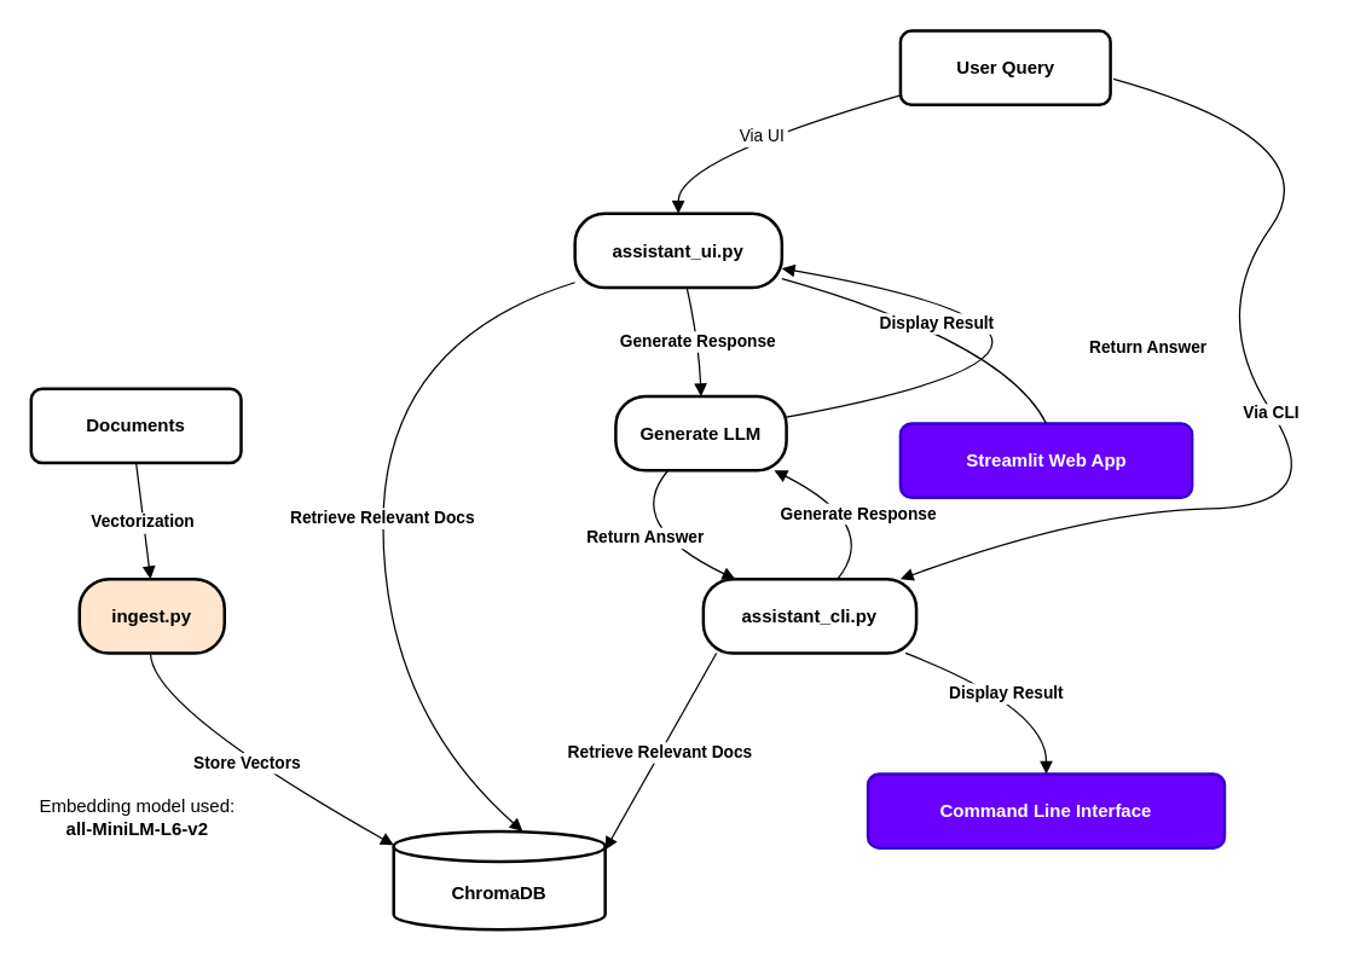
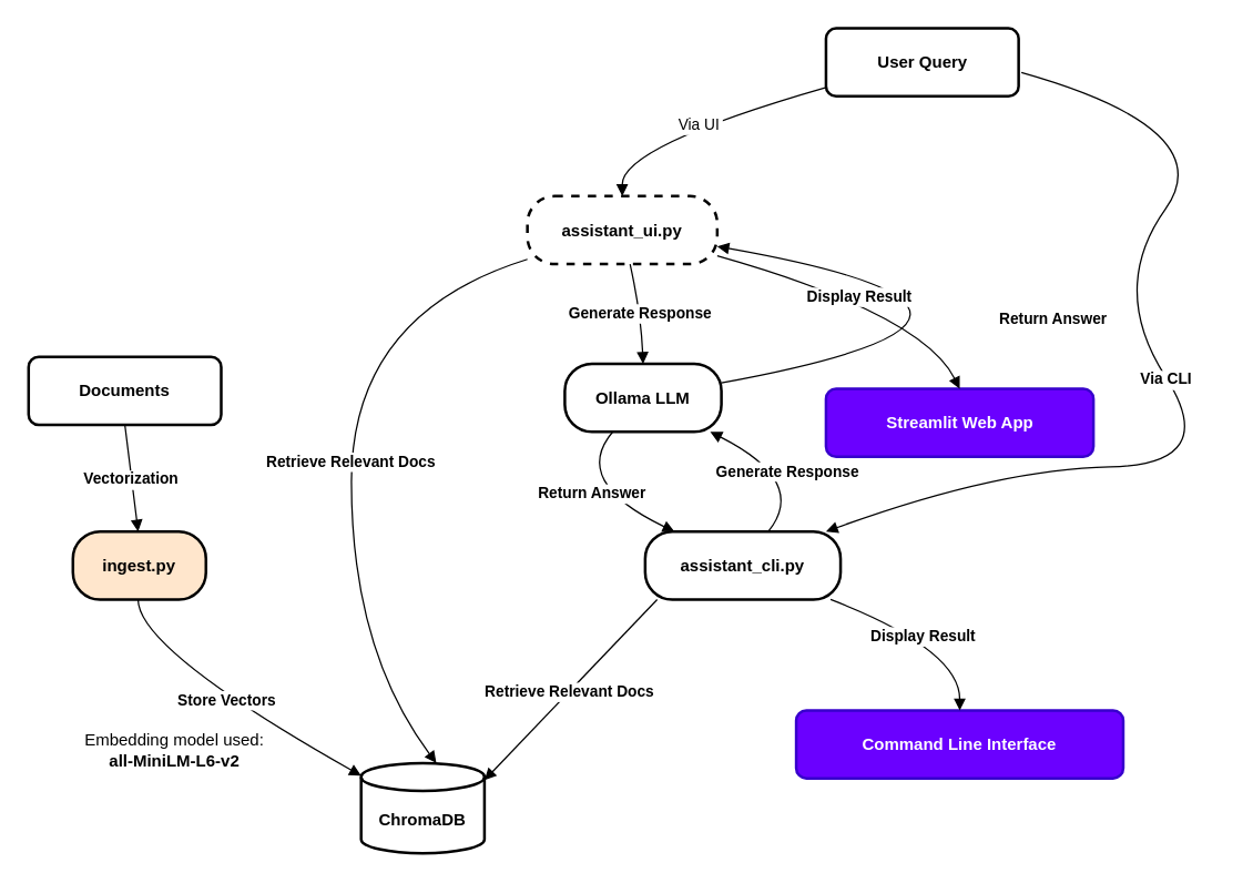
  <mxCell id="0" />
  <mxCell id="1" parent="0" />
  <mxCell id="2" value="Documents" style="whiteSpace=wrap;strokeWidth=2;rounded=1;fontStyle=1" parent="1" vertex="1"><mxGeometry x="20" y="257" width="139" height="49" as="geometry" /></mxCell>
  <mxCell id="3" value="ingest.py" style="rounded=1;arcSize=40;strokeWidth=2;fontStyle=1;fillColor=#ffe6cc;" parent="1" vertex="1"><mxGeometry x="52" y="383" width="96" height="49" as="geometry" /></mxCell>
- <mxCell id="4" value="ChromaDB" style="shape=cylinder3;boundedLbl=1;backgroundOutline=1;size=10;strokeWidth=2;whiteSpace=wrap;fontStyle=1" parent="1" vertex="1"><mxGeometry x="260" y="550" width="140" height="65" as="geometry" /></mxCell>
+ <mxCell id="4" value="ChromaDB" style="shape=cylinder3;boundedLbl=1;backgroundOutline=1;size=10;strokeWidth=2;whiteSpace=wrap;fontStyle=1" parent="1" vertex="1"><mxGeometry x="260" y="550" width="89" height="65" as="geometry" /></mxCell>
  <mxCell id="5" value="User Query" style="whiteSpace=wrap;strokeWidth=2;rounded=1;fontStyle=1" parent="1" vertex="1"><mxGeometry x="595.5" y="20" width="139" height="49" as="geometry" /></mxCell>
- <mxCell id="6" value="assistant_ui.py" style="rounded=1;arcSize=40;strokeWidth=2;fontStyle=1" parent="1" vertex="1"><mxGeometry x="380" y="141" width="137" height="49" as="geometry" /></mxCell>
+ <mxCell id="6" value="assistant_ui.py" style="rounded=1;arcSize=40;strokeWidth=2;fontStyle=1;dashed=1;" parent="1" vertex="1"><mxGeometry x="380" y="141" width="137" height="49" as="geometry" /></mxCell>
  <mxCell id="7" value="assistant_cli.py" style="rounded=1;arcSize=40;strokeWidth=2;fontStyle=1" parent="1" vertex="1"><mxGeometry x="465" y="383" width="141" height="49" as="geometry" /></mxCell>
- <mxCell id="8" value="Generate LLM" style="rounded=1;arcSize=40;strokeWidth=2;fontStyle=1" parent="1" vertex="1"><mxGeometry x="407" y="262" width="113" height="49" as="geometry" /></mxCell>
+ <mxCell id="8" value="Ollama LLM" style="rounded=1;arcSize=40;strokeWidth=2;fontStyle=1" parent="1" vertex="1"><mxGeometry x="407" y="262" width="113" height="49" as="geometry" /></mxCell>
  <mxCell id="9" value="Streamlit Web App" style="whiteSpace=wrap;strokeWidth=2;fillColor=#6a00ff;fontColor=#ffffff;strokeColor=#3700CC;rounded=1;fontStyle=1" parent="1" vertex="1"><mxGeometry x="595.5" y="280" width="193" height="49" as="geometry" /></mxCell>
  <mxCell id="10" value="Command Line Interface" style="whiteSpace=wrap;strokeWidth=2;fillColor=#6a00ff;fontColor=#ffffff;strokeColor=#3700CC;rounded=1;fontStyle=1" parent="1" vertex="1"><mxGeometry x="574" y="512" width="236" height="49" as="geometry" /></mxCell>
  <mxCell id="11" value="Vectorization" style="curved=1;startArrow=none;endArrow=block;exitX=0.5;exitY=0.99;entryX=0.49;entryY=0;rounded=0;fontStyle=1" parent="1" source="2" target="3" edge="1"><mxGeometry relative="1" as="geometry"><Array as="points" /></mxGeometry></mxCell>
  <mxCell id="12" value="Store Vectors" style="curved=1;startArrow=none;endArrow=block;exitX=0.49;exitY=0.99;entryX=0;entryY=0.14;rounded=0;fontStyle=1" parent="1" source="3" target="4" edge="1"><mxGeometry relative="1" as="geometry"><Array as="points"><mxPoint x="99" y="468" /></Array></mxGeometry></mxCell>
  <mxCell id="13" value="Via UI" style="curved=1;startArrow=none;endArrow=block;exitX=0;exitY=0.87;entryX=0.5;entryY=0;rounded=0;" parent="1" source="5" target="6" edge="1"><mxGeometry relative="1" as="geometry"><Array as="points"><mxPoint x="448" y="105" /></Array></mxGeometry></mxCell>
  <mxCell id="14" value="Via CLI" style="curved=1;startArrow=none;endArrow=block;exitX=1;exitY=0.9;entryX=1;entryY=0.25;rounded=0;fontStyle=1" parent="1" edge="1"><mxGeometry relative="1" as="geometry"><Array as="points"><mxPoint x="881.5" y="92.75" /><mxPoint x="799.5" y="207.75" /><mxPoint x="881.5" y="334.75" /><mxPoint x="719.5" y="337.75" /></Array><mxPoint x="736.5" y="51.85" as="sourcePoint" /><mxPoint x="595.5" y="383" as="targetPoint" /></mxGeometry></mxCell>
  <mxCell id="15" value="Retrieve Relevant Docs" style="curved=1;startArrow=none;endArrow=block;exitX=0;exitY=0.93;entryX=0.61;entryY=0;rounded=0;fontStyle=1" parent="1" source="6" target="4" edge="1"><mxGeometry relative="1" as="geometry"><Array as="points"><mxPoint x="253" y="226" /><mxPoint x="253" y="468" /></Array></mxGeometry></mxCell>
  <mxCell id="16" value="Retrieve Relevant Docs" style="curved=1;startArrow=none;endArrow=block;exitX=0.07;exitY=0.99;entryX=1;entryY=0.19;rounded=0;fontStyle=1" parent="1" source="7" target="4" edge="1"><mxGeometry x="0.004" relative="1" as="geometry"><Array as="points" /><mxPoint as="offset" /></mxGeometry></mxCell>
  <mxCell id="17" value="Generate Response" style="curved=1;startArrow=none;endArrow=block;exitX=0.54;exitY=0.99;entryX=0.5;entryY=0;rounded=0;fontStyle=1" parent="1" source="6" target="8" edge="1"><mxGeometry relative="1" as="geometry"><Array as="points"><mxPoint x="462" y="226" /></Array></mxGeometry></mxCell>
  <mxCell id="18" value="Generate Response" style="curved=1;startArrow=none;endArrow=block;exitX=0.63;exitY=0;entryX=0.92;entryY=0.99;rounded=0;fontStyle=1" parent="1" source="7" target="8" edge="1"><mxGeometry relative="1" as="geometry"><Array as="points"><mxPoint x="583" y="347" /></Array></mxGeometry></mxCell>
  <mxCell id="19" value="Return Answer" style="curved=1;startArrow=none;endArrow=block;exitX=1;exitY=0.28;entryX=1;entryY=0.74;rounded=0;fontStyle=1" parent="1" source="8" target="6" edge="1"><mxGeometry x="-0.115" y="1" relative="1" as="geometry"><Array as="points"><mxPoint x="790" y="226" /></Array><mxPoint y="-1" as="offset" /></mxGeometry></mxCell>
  <mxCell id="20" value="Return Answer" style="curved=1;startArrow=none;endArrow=block;exitX=0.31;exitY=0.99;entryX=0.15;entryY=0;rounded=0;fontStyle=1" parent="1" source="8" target="7" edge="1"><mxGeometry relative="1" as="geometry"><Array as="points"><mxPoint x="411" y="347" /></Array></mxGeometry></mxCell>
- <mxCell id="21" value="Display Result" style="curved=1;startArrow=none;endArrow=none;exitX=1;exitY=0.88;entryX=0.5;entryY=0;rounded=0;fontStyle=1;" parent="1" source="6" target="9" edge="1"><mxGeometry relative="1" as="geometry"><Array as="points"><mxPoint x="665" y="226" /></Array></mxGeometry></mxCell>
+ <mxCell id="21" value="Display Result" style="curved=1;startArrow=none;endArrow=block;exitX=1;exitY=0.88;entryX=0.5;entryY=0;rounded=0;fontStyle=1" parent="1" source="6" target="9" edge="1"><mxGeometry relative="1" as="geometry"><Array as="points"><mxPoint x="665" y="226" /></Array></mxGeometry></mxCell>
  <mxCell id="22" value="Display Result" style="curved=1;startArrow=none;endArrow=block;exitX=0.94;exitY=0.99;entryX=0.5;entryY=0;rounded=0;fontStyle=1" parent="1" source="7" target="10" edge="1"><mxGeometry relative="1" as="geometry"><Array as="points"><mxPoint x="692" y="468" /></Array></mxGeometry></mxCell>
- <mxCell id="23" value="&lt;div&gt;Embedding model used:&lt;/div&gt;&lt;b&gt;a&lt;span style=&quot;background-color: initial;&quot;&gt;ll-MiniLM-L6-v2&lt;/span&gt;&lt;/b&gt;" style="text;html=1;align=center;verticalAlign=middle;resizable=0;points=[];autosize=1;strokeColor=none;fillColor=none;" parent="1" vertex="1"><mxGeometry x="15" y="521" width="150" height="40" as="geometry" /></mxCell>
+ <mxCell id="23" value="&lt;div&gt;Embedding model used:&lt;/div&gt;&lt;b&gt;a&lt;span style=&quot;background-color: initial;&quot;&gt;ll-MiniLM-L6-v2&lt;/span&gt;&lt;/b&gt;" style="text;html=1;align=center;verticalAlign=middle;resizable=0;points=[];autosize=1;strokeColor=none;fillColor=none;" parent="1" vertex="1"><mxGeometry x="50" y="521" width="150" height="40" as="geometry" /></mxCell>
